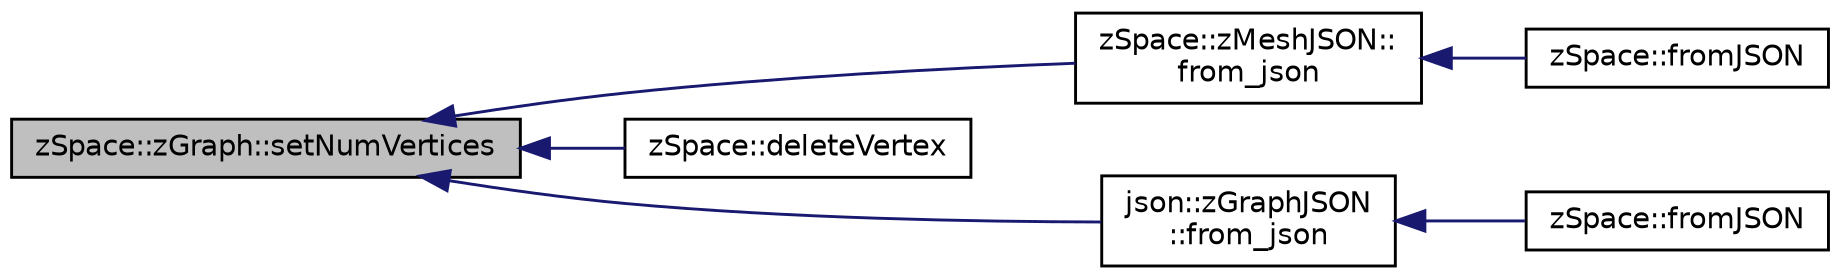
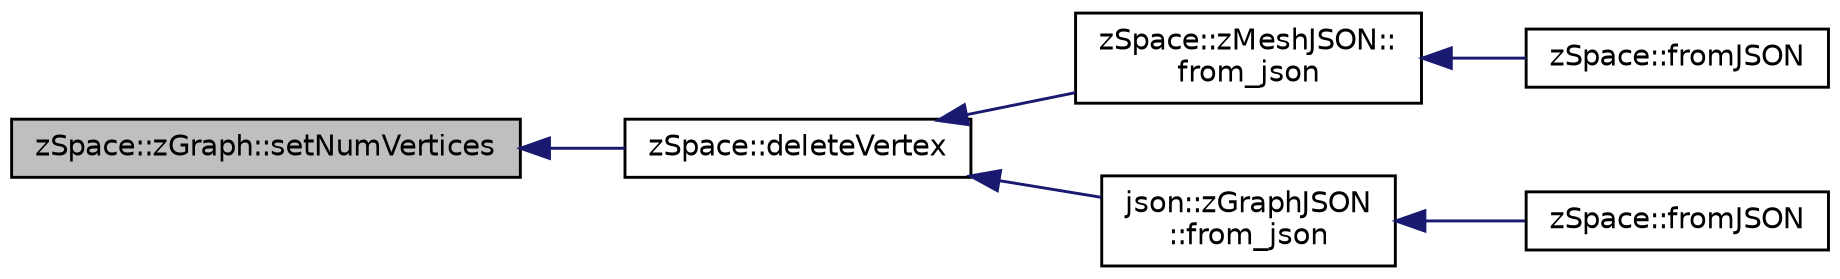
  digraph {
    rankdir=LR
    node [color=black fillcolor=white fontname=Helvetica fontsize=10 shape=record style=filled]
    edge [color=midnightblue dir=back fontname=Helvetica fontsize=10 labelfontname=Helvetica labelfontsize=10 style=solid]
    n1 [fillcolor=grey75 fontcolor=black height=0.2 label="zSpace::zGraph::setNumVertices" width=0.4]
    n2 [height=0.2 label="zSpace::deleteVertex" width=0.4]
    n3 [height=0.2 label="zSpace::zMeshJSON::\lfrom_json" width=0.4]
    n4 [height=0.2 label="json::zGraphJSON\l::from_json" width=0.4]
    n5 [height=0.2 label="zSpace::fromJSON" width=0.4]
    n6 [height=0.2 label="zSpace::fromJSON" width=0.4]
    n1 -> n2
-   n1 -> n3
-   n1 -> n4
+   n2 -> n3
+   n2 -> n4
    n3 -> n5
    n4 -> n6
  }
